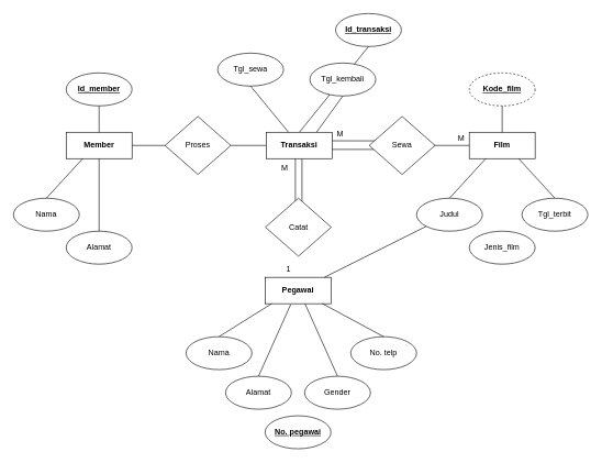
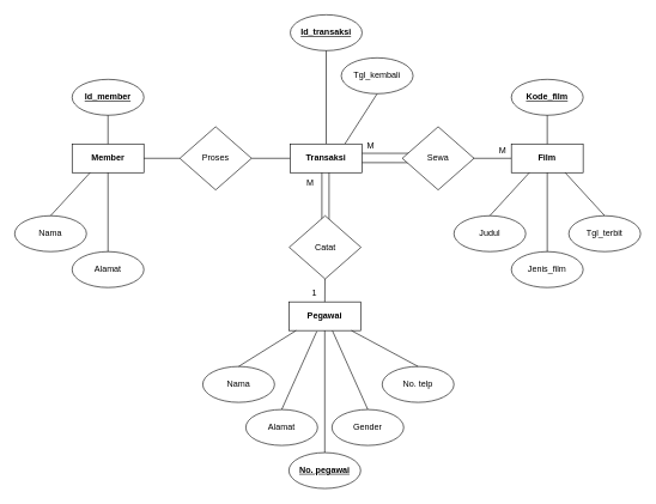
  <mxCell id="0" />
  <mxCell id="1" parent="0" />
  <mxCell id="2" value="" style="endArrow=none;html=1;rounded=0;" edge="1" parent="1" source="27"><mxGeometry width="50" height="50" relative="1" as="geometry"><mxPoint x="721" y="220.5" as="sourcePoint" /><mxPoint x="632" y="220" as="targetPoint" /></mxGeometry></mxCell>
  <mxCell id="3" value="" style="endArrow=none;html=1;rounded=0;exitX=0.25;exitY=1;exitDx=0;exitDy=0;" edge="1" parent="1"><mxGeometry width="50" height="50" relative="1" as="geometry"><mxPoint x="448" y="223" as="sourcePoint" /><mxPoint x="448" y="313" as="targetPoint" /></mxGeometry></mxCell>
  <mxCell id="4" value="" style="endArrow=none;html=1;rounded=0;exitX=0.25;exitY=1;exitDx=0;exitDy=0;" edge="1" parent="1"><mxGeometry width="50" height="50" relative="1" as="geometry"><mxPoint x="458" y="233" as="sourcePoint" /><mxPoint x="458" y="323" as="targetPoint" /></mxGeometry></mxCell>
  <mxCell id="5" value="Catat" style="rhombus;whiteSpace=wrap;html=1;" vertex="1" parent="1"><mxGeometry x="402.5" y="300" width="100" height="88" as="geometry" /></mxCell>
  <mxCell id="6" value="" style="group" vertex="1" connectable="0" parent="1"><mxGeometry x="20" y="110" width="290" height="320" as="geometry" /></mxCell>
  <mxCell id="7" value="Member" style="rounded=0;whiteSpace=wrap;html=1;fontStyle=1" vertex="1" parent="6"><mxGeometry x="80" y="90" width="100" height="40" as="geometry" /></mxCell>
  <mxCell id="8" value="&lt;u&gt;&lt;b&gt;Id_member&lt;/b&gt;&lt;/u&gt;" style="ellipse;whiteSpace=wrap;html=1;rounded=0;" vertex="1" parent="6"><mxGeometry x="80" width="100" height="50" as="geometry" /></mxCell>
  <mxCell id="9" value="" style="endArrow=none;html=1;rounded=0;entryX=0.5;entryY=1;entryDx=0;entryDy=0;exitX=0.5;exitY=0;exitDx=0;exitDy=0;" edge="1" source="7" target="8" parent="6"><mxGeometry width="50" height="50" relative="1" as="geometry"><mxPoint x="160" y="110" as="sourcePoint" /><mxPoint x="210" y="60" as="targetPoint" /></mxGeometry></mxCell>
  <mxCell id="10" value="Alamat" style="ellipse;whiteSpace=wrap;html=1;rounded=0;" vertex="1" parent="6"><mxGeometry x="80" y="240" width="100" height="50" as="geometry" /></mxCell>
  <mxCell id="11" value="" style="endArrow=none;html=1;rounded=0;exitX=0.5;exitY=1;exitDx=0;exitDy=0;entryX=0.5;entryY=0;entryDx=0;entryDy=0;" edge="1" source="7" target="10" parent="6"><mxGeometry width="50" height="50" relative="1" as="geometry"><mxPoint x="130" y="260" as="sourcePoint" /><mxPoint x="130" y="170" as="targetPoint" /></mxGeometry></mxCell>
  <mxCell id="12" value="Nama" style="ellipse;whiteSpace=wrap;html=1;rounded=0;" vertex="1" parent="6"><mxGeometry y="190" width="100" height="50" as="geometry" /></mxCell>
  <mxCell id="13" value="" style="endArrow=none;html=1;rounded=0;exitX=0.25;exitY=1;exitDx=0;exitDy=0;entryX=0.5;entryY=0;entryDx=0;entryDy=0;" edge="1" source="7" target="12" parent="6"><mxGeometry width="50" height="50" relative="1" as="geometry"><mxPoint x="10" y="130" as="sourcePoint" /><mxPoint x="10" y="180" as="targetPoint" /></mxGeometry></mxCell>
  <mxCell id="14" value="" style="endArrow=none;html=1;rounded=0;entryX=1;entryY=0.5;entryDx=0;entryDy=0;startArrow=none;" edge="1" parent="1" source="37" target="7"><mxGeometry width="50" height="50" relative="1" as="geometry"><mxPoint x="410" y="280" as="sourcePoint" /><mxPoint x="460" y="230" as="targetPoint" /></mxGeometry></mxCell>
  <mxCell id="15" value="" style="group" vertex="1" connectable="0" parent="1"><mxGeometry x="282" y="420" width="350" height="260" as="geometry" /></mxCell>
  <mxCell id="16" value="Pegawai" style="rounded=0;whiteSpace=wrap;html=1;fontStyle=1" vertex="1" parent="15"><mxGeometry x="120" width="100" height="40" as="geometry" /></mxCell>
  <mxCell id="17" value="&lt;u&gt;&lt;b&gt;No. pegawai&lt;/b&gt;&lt;/u&gt;" style="ellipse;whiteSpace=wrap;html=1;rounded=0;" vertex="1" parent="15"><mxGeometry x="120" y="210" width="100" height="50" as="geometry" /></mxCell>
- <mxCell id="18" value="" style="endArrow=none;html=1;rounded=0;" edge="1" parent="15" source="16" target="32"><mxGeometry width="50" height="50" relative="1" as="geometry"><mxPoint x="168" y="80" as="sourcePoint" /><mxPoint x="250" y="-30" as="targetPoint" /></mxGeometry></mxCell>
+ <mxCell id="18" value="" style="endArrow=none;html=1;rounded=0;" edge="1" parent="15" source="16" target="17"><mxGeometry width="50" height="50" relative="1" as="geometry"><mxPoint x="168" y="80" as="sourcePoint" /><mxPoint x="250" y="-30" as="targetPoint" /></mxGeometry></mxCell>
  <mxCell id="19" value="Alamat" style="ellipse;whiteSpace=wrap;html=1;rounded=0;" vertex="1" parent="15"><mxGeometry x="60" y="150" width="100" height="50" as="geometry" /></mxCell>
  <mxCell id="20" value="" style="endArrow=none;html=1;rounded=0;exitX=0.389;exitY=1.027;exitDx=0;exitDy=0;exitPerimeter=0;entryX=0.5;entryY=0;entryDx=0;entryDy=0;" edge="1" target="19" parent="15" source="16"><mxGeometry width="50" height="50" relative="1" as="geometry"><mxPoint x="170" y="170" as="sourcePoint" /><mxPoint x="170" y="80" as="targetPoint" /></mxGeometry></mxCell>
  <mxCell id="21" value="Nama" style="ellipse;whiteSpace=wrap;html=1;rounded=0;" vertex="1" parent="15"><mxGeometry y="90" width="100" height="50" as="geometry" /></mxCell>
  <mxCell id="22" value="" style="endArrow=none;html=1;rounded=0;exitX=0.1;exitY=1;exitDx=0;exitDy=0;exitPerimeter=0;entryX=0.5;entryY=0;entryDx=0;entryDy=0;" edge="1" target="21" parent="15" source="16"><mxGeometry width="50" height="50" relative="1" as="geometry"><mxPoint x="50" y="40" as="sourcePoint" /><mxPoint x="50" y="90" as="targetPoint" /></mxGeometry></mxCell>
  <mxCell id="23" value="No. telp" style="ellipse;whiteSpace=wrap;html=1;rounded=0;" vertex="1" parent="15"><mxGeometry x="250" y="90" width="100" height="50" as="geometry" /></mxCell>
  <mxCell id="24" value="" style="endArrow=none;html=1;rounded=0;entryX=0.5;entryY=0;entryDx=0;entryDy=0;" edge="1" target="23" parent="15" source="16"><mxGeometry width="50" height="50" relative="1" as="geometry"><mxPoint x="395" y="40" as="sourcePoint" /><mxPoint x="300" y="80" as="targetPoint" /></mxGeometry></mxCell>
  <mxCell id="25" value="" style="endArrow=none;html=1;rounded=0;exitX=0.607;exitY=1.005;exitDx=0;exitDy=0;exitPerimeter=0;entryX=0.5;entryY=0;entryDx=0;entryDy=0;" edge="1" target="26" parent="15" source="16"><mxGeometry width="50" height="50" relative="1" as="geometry"><mxPoint x="265" y="40" as="sourcePoint" /><mxPoint x="290" y="80" as="targetPoint" /></mxGeometry></mxCell>
  <mxCell id="26" value="Gender" style="ellipse;whiteSpace=wrap;html=1;rounded=0;" vertex="1" parent="15"><mxGeometry x="180" y="150" width="100" height="50" as="geometry" /></mxCell>
  <mxCell id="27" value="Film" style="rounded=0;whiteSpace=wrap;html=1;fontStyle=1" vertex="1" parent="1"><mxGeometry x="712" y="200" width="100" height="40" as="geometry" /></mxCell>
- <mxCell id="28" value="&lt;u&gt;&lt;b&gt;Kode_film&lt;/b&gt;&lt;/u&gt;" style="ellipse;whiteSpace=wrap;html=1;rounded=0;dashed=1;" vertex="1" parent="1"><mxGeometry x="712" y="110" width="100" height="50" as="geometry" /></mxCell>
+ <mxCell id="28" value="&lt;u&gt;&lt;b&gt;Kode_film&lt;/b&gt;&lt;/u&gt;" style="ellipse;whiteSpace=wrap;html=1;rounded=0;" vertex="1" parent="1"><mxGeometry x="712" y="110" width="100" height="50" as="geometry" /></mxCell>
  <mxCell id="29" value="" style="endArrow=none;html=1;rounded=0;entryX=0.5;entryY=1;entryDx=0;entryDy=0;exitX=0.5;exitY=0;exitDx=0;exitDy=0;" edge="1" source="27" target="28" parent="1"><mxGeometry width="50" height="50" relative="1" as="geometry"><mxPoint x="792" y="220" as="sourcePoint" /><mxPoint x="842" y="170" as="targetPoint" /></mxGeometry></mxCell>
  <mxCell id="30" value="Jenis_film" style="ellipse;whiteSpace=wrap;html=1;rounded=0;" vertex="1" parent="1"><mxGeometry x="712" y="350" width="100" height="50" as="geometry" /></mxCell>
+ <mxCell id="31" value="" style="endArrow=none;html=1;rounded=0;exitX=0.5;exitY=1;exitDx=0;exitDy=0;entryX=0.5;entryY=0;entryDx=0;entryDy=0;" edge="1" source="27" target="30" parent="1"><mxGeometry width="50" height="50" relative="1" as="geometry"><mxPoint x="762" y="370" as="sourcePoint" /><mxPoint x="762" y="280" as="targetPoint" /></mxGeometry></mxCell>
  <mxCell id="32" value="Judul" style="ellipse;whiteSpace=wrap;html=1;rounded=0;" vertex="1" parent="1"><mxGeometry x="632" y="300" width="100" height="50" as="geometry" /></mxCell>
  <mxCell id="33" value="" style="endArrow=none;html=1;rounded=0;exitX=0.25;exitY=1;exitDx=0;exitDy=0;entryX=0.5;entryY=0;entryDx=0;entryDy=0;" edge="1" source="27" parent="1" target="32"><mxGeometry width="50" height="50" relative="1" as="geometry"><mxPoint x="642" y="240" as="sourcePoint" /><mxPoint x="642" y="290" as="targetPoint" /></mxGeometry></mxCell>
  <mxCell id="34" value="" style="endArrow=none;html=1;rounded=0;exitX=0.75;exitY=1;exitDx=0;exitDy=0;entryX=0.5;entryY=0;entryDx=0;entryDy=0;" edge="1" source="27" target="35" parent="1"><mxGeometry width="50" height="50" relative="1" as="geometry"><mxPoint x="857" y="240" as="sourcePoint" /><mxPoint x="882" y="280" as="targetPoint" /></mxGeometry></mxCell>
  <mxCell id="35" value="Tgl_terbit" style="ellipse;whiteSpace=wrap;html=1;rounded=0;" vertex="1" parent="1"><mxGeometry x="792" y="300" width="100" height="50" as="geometry" /></mxCell>
+ <mxCell id="36" value="" style="endArrow=none;html=1;rounded=0;" edge="1" parent="1" source="5" target="16"><mxGeometry width="50" height="50" relative="1" as="geometry"><mxPoint x="468" y="243" as="sourcePoint" /><mxPoint x="468" y="333" as="targetPoint" /></mxGeometry></mxCell>
  <mxCell id="37" value="Proses" style="rhombus;whiteSpace=wrap;html=1;" vertex="1" parent="1"><mxGeometry x="250" y="176" width="100" height="88" as="geometry" /></mxCell>
  <mxCell id="38" value="" style="endArrow=none;html=1;rounded=0;entryX=1;entryY=0.5;entryDx=0;entryDy=0;" edge="1" parent="1" source="44" target="37"><mxGeometry width="50" height="50" relative="1" as="geometry"><mxPoint x="404" y="220" as="sourcePoint" /><mxPoint x="120" y="220" as="targetPoint" /></mxGeometry></mxCell>
  <mxCell id="39" value="" style="endArrow=none;html=1;rounded=0;entryX=0.7;entryY=0.386;entryDx=0;entryDy=0;entryPerimeter=0;" edge="1" parent="1"><mxGeometry width="50" height="50" relative="1" as="geometry"><mxPoint x="615" y="226.05" as="sourcePoint" /><mxPoint x="485" y="226.018" as="targetPoint" /></mxGeometry></mxCell>
  <mxCell id="40" value="" style="endArrow=none;html=1;rounded=0;entryX=0.7;entryY=0.386;entryDx=0;entryDy=0;entryPerimeter=0;" edge="1" parent="1"><mxGeometry width="50" height="50" relative="1" as="geometry"><mxPoint x="605" y="213.02" as="sourcePoint" /><mxPoint x="475" y="212.988" as="targetPoint" /></mxGeometry></mxCell>
  <mxCell id="41" value="" style="endArrow=none;html=1;rounded=0;entryX=0.5;entryY=1;entryDx=0;entryDy=0;" edge="1" target="45" parent="1"><mxGeometry width="50" height="50" relative="1" as="geometry"><mxPoint x="480" y="200" as="sourcePoint" /><mxPoint x="574" y="280" as="targetPoint" /></mxGeometry></mxCell>
- <mxCell id="42" value="&lt;u&gt;&lt;b&gt;Id_transaksi&lt;/b&gt;&lt;/u&gt;" style="ellipse;whiteSpace=wrap;html=1;rounded=0;" vertex="1" parent="1"><mxGeometry x="509" y="20" width="100" height="50" as="geometry" /></mxCell>
+ <mxCell id="42" value="&lt;u&gt;&lt;b&gt;Id_transaksi&lt;/b&gt;&lt;/u&gt;" style="ellipse;whiteSpace=wrap;html=1;rounded=0;" vertex="1" parent="1"><mxGeometry x="404" y="20" width="100" height="50" as="geometry" /></mxCell>
  <mxCell id="43" value="" style="endArrow=none;html=1;rounded=0;entryX=0.5;entryY=1;entryDx=0;entryDy=0;exitX=0.5;exitY=0;exitDx=0;exitDy=0;" edge="1" source="44" target="42" parent="1"><mxGeometry width="50" height="50" relative="1" as="geometry"><mxPoint x="484" y="220" as="sourcePoint" /><mxPoint x="534" y="170" as="targetPoint" /></mxGeometry></mxCell>
  <mxCell id="44" value="Transaksi" style="rounded=0;whiteSpace=wrap;html=1;fontStyle=1" vertex="1" parent="1"><mxGeometry x="404" y="200" width="100" height="40" as="geometry" /></mxCell>
- <mxCell id="45" value="Tgl_kembali" style="ellipse;whiteSpace=wrap;html=1;rounded=0;" vertex="1" parent="1"><mxGeometry x="470" y="95" width="100" height="50" as="geometry" /></mxCell>
- <mxCell id="46" value="Tgl_sewa" style="ellipse;whiteSpace=wrap;html=1;rounded=0;" vertex="1" parent="1"><mxGeometry x="330" y="80" width="100" height="50" as="geometry" /></mxCell>
- <mxCell id="47" value="" style="endArrow=none;html=1;rounded=0;entryX=0.5;entryY=1;entryDx=0;entryDy=0;" edge="1" source="44" target="46" parent="1"><mxGeometry width="50" height="50" relative="1" as="geometry"><mxPoint x="334" y="240" as="sourcePoint" /><mxPoint x="334" y="290" as="targetPoint" /></mxGeometry></mxCell>
+ <mxCell id="45" value="Tgl_kembali" style="ellipse;whiteSpace=wrap;html=1;rounded=0;" vertex="1" parent="1"><mxGeometry x="475" y="80" width="100" height="50" as="geometry" /></mxCell>
  <mxCell id="48" value="Sewa" style="rhombus;whiteSpace=wrap;html=1;" vertex="1" parent="1"><mxGeometry x="560" y="176" width="100" height="88" as="geometry" /></mxCell>
  <mxCell id="49" value="M" style="text;html=1;strokeColor=none;fillColor=none;align=center;verticalAlign=middle;whiteSpace=wrap;rounded=0;" vertex="1" parent="1"><mxGeometry x="402" y="240" width="60" height="30" as="geometry" /></mxCell>
  <mxCell id="50" value="1" style="text;html=1;strokeColor=none;fillColor=none;align=center;verticalAlign=middle;whiteSpace=wrap;rounded=0;" vertex="1" parent="1"><mxGeometry x="408" y="393" width="60" height="30" as="geometry" /></mxCell>
  <mxCell id="51" value="M" style="text;html=1;strokeColor=none;fillColor=none;align=center;verticalAlign=middle;whiteSpace=wrap;rounded=0;" vertex="1" parent="1"><mxGeometry x="670" y="194" width="60" height="30" as="geometry" /></mxCell>
  <mxCell id="52" value="M" style="text;html=1;strokeColor=none;fillColor=none;align=center;verticalAlign=middle;whiteSpace=wrap;rounded=0;" vertex="1" parent="1"><mxGeometry x="486" y="188" width="60" height="30" as="geometry" /></mxCell>
